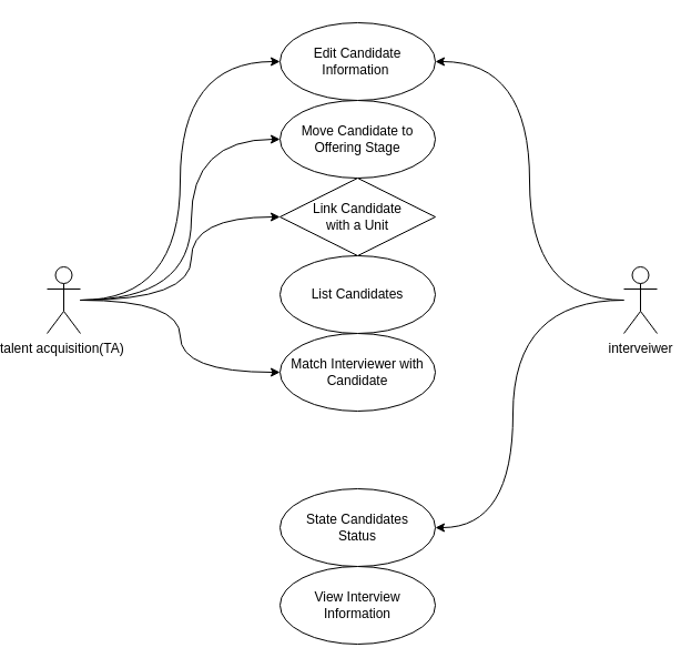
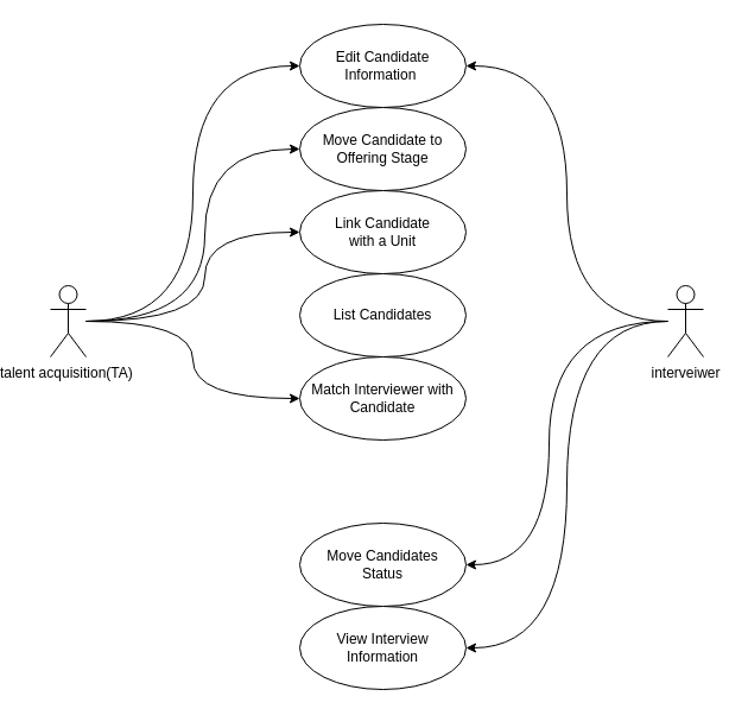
  <mxCell id="0" />
  <mxCell id="1" parent="0" />
  <mxCell id="2" style="edgeStyle=orthogonalEdgeStyle;rounded=0;orthogonalLoop=1;jettySize=auto;html=1;entryX=1;entryY=0.5;entryDx=0;entryDy=0;curved=1;" edge="1" parent="1" source="5" target="12"><mxGeometry relative="1" as="geometry" /></mxCell>
+ <mxCell id="3" style="edgeStyle=orthogonalEdgeStyle;rounded=0;orthogonalLoop=1;jettySize=auto;html=1;entryX=1;entryY=0.5;entryDx=0;entryDy=0;elbow=vertical;curved=1;" edge="1" parent="1" source="5" target="16"><mxGeometry relative="1" as="geometry" /></mxCell>
  <mxCell id="4" style="edgeStyle=orthogonalEdgeStyle;rounded=0;orthogonalLoop=1;jettySize=auto;html=1;entryX=1;entryY=0.5;entryDx=0;entryDy=0;elbow=vertical;curved=1;" edge="1" parent="1" source="5" target="17"><mxGeometry relative="1" as="geometry"><Array as="points"><mxPoint x="440" y="270" /><mxPoint x="440" y="475" /></Array></mxGeometry></mxCell>
  <mxCell id="5" value="interveiwer" style="shape=umlActor;verticalLabelPosition=bottom;verticalAlign=top;html=1;outlineConnect=0;rounded=0;" parent="1" vertex="1"><mxGeometry x="540" y="240" width="30" height="60" as="geometry" /></mxCell>
  <mxCell id="6" style="edgeStyle=orthogonalEdgeStyle;rounded=0;orthogonalLoop=1;jettySize=auto;html=1;entryX=0;entryY=0.5;entryDx=0;entryDy=0;curved=1;" edge="1" parent="1" source="10" target="12"><mxGeometry relative="1" as="geometry" /></mxCell>
  <mxCell id="7" style="edgeStyle=orthogonalEdgeStyle;rounded=0;orthogonalLoop=1;jettySize=auto;html=1;entryX=0;entryY=0.5;entryDx=0;entryDy=0;elbow=vertical;curved=1;" edge="1" parent="1" source="10" target="13"><mxGeometry relative="1" as="geometry"><Array as="points"><mxPoint x="150" y="270" /><mxPoint x="150" y="125" /></Array></mxGeometry></mxCell>
  <mxCell id="8" style="edgeStyle=orthogonalEdgeStyle;rounded=0;orthogonalLoop=1;jettySize=auto;html=1;entryX=0;entryY=0.5;entryDx=0;entryDy=0;elbow=vertical;curved=1;" edge="1" parent="1" source="10" target="11"><mxGeometry relative="1" as="geometry"><Array as="points"><mxPoint x="150" y="270" /><mxPoint x="150" y="195" /></Array></mxGeometry></mxCell>
  <mxCell id="9" style="edgeStyle=orthogonalEdgeStyle;rounded=0;orthogonalLoop=1;jettySize=auto;html=1;entryX=0;entryY=0.5;entryDx=0;entryDy=0;elbow=vertical;curved=1;" edge="1" parent="1" source="10" target="15"><mxGeometry relative="1" as="geometry" /></mxCell>
  <mxCell id="10" value="talent acquisition(TA)&amp;nbsp;" style="shape=umlActor;verticalLabelPosition=bottom;verticalAlign=top;html=1;outlineConnect=0;rounded=0;" parent="1" vertex="1"><mxGeometry x="20" y="240" width="30" height="60" as="geometry" /></mxCell>
- <mxCell id="11" value="Link Candidate&lt;br&gt;&amp;nbsp;with a Unit&amp;nbsp;" style="rhombus;whiteSpace=wrap;html=1;" parent="1" vertex="1"><mxGeometry x="230" y="160" width="140" height="70" as="geometry" /></mxCell>
+ <mxCell id="11" value="Link Candidate&lt;br&gt;&amp;nbsp;with a Unit&amp;nbsp;" style="ellipse;whiteSpace=wrap;html=1;rounded=0;" parent="1" vertex="1"><mxGeometry x="230" y="160" width="140" height="70" as="geometry" /></mxCell>
  <mxCell id="12" value="Edit Candidate&lt;br&gt;Information&amp;nbsp;" style="ellipse;whiteSpace=wrap;html=1;rounded=0;" parent="1" vertex="1"><mxGeometry x="230" width="140" height="70" as="geometry" y="20" /></mxCell>
  <mxCell id="13" value="Move Candidate to Offering Stage" style="ellipse;whiteSpace=wrap;html=1;rounded=0;" parent="1" vertex="1"><mxGeometry x="230" y="90" width="140" height="70" as="geometry" /></mxCell>
  <mxCell id="14" value="List Candidates" style="ellipse;whiteSpace=wrap;html=1;rounded=0;" parent="1" vertex="1"><mxGeometry x="230" y="230" width="140" height="70" as="geometry" /></mxCell>
  <mxCell id="15" value="Match Interviewer with Candidate" style="ellipse;whiteSpace=wrap;html=1;rounded=0;" parent="1" vertex="1"><mxGeometry x="230" y="300" width="140" height="70" as="geometry" /></mxCell>
  <mxCell id="16" value="View Interview&lt;br&gt;Information" style="ellipse;whiteSpace=wrap;html=1;rounded=0;" parent="1" vertex="1"><mxGeometry x="230" y="510" width="140" height="70" as="geometry" /></mxCell>
- <mxCell id="17" value="State Candidates&lt;br&gt;Status" style="ellipse;whiteSpace=wrap;html=1;rounded=0;" parent="1" vertex="1"><mxGeometry x="230" y="440" width="140" height="70" as="geometry" /></mxCell>
+ <mxCell id="17" value="Move Candidates&lt;br&gt;Status" style="ellipse;whiteSpace=wrap;html=1;rounded=0;" parent="1" vertex="1"><mxGeometry x="230" y="440" width="140" height="70" as="geometry" /></mxCell>
